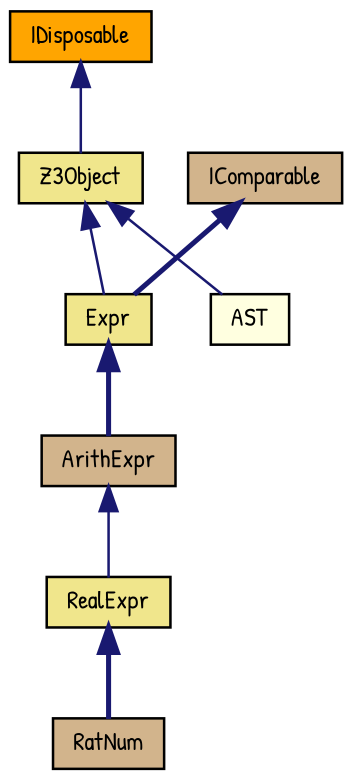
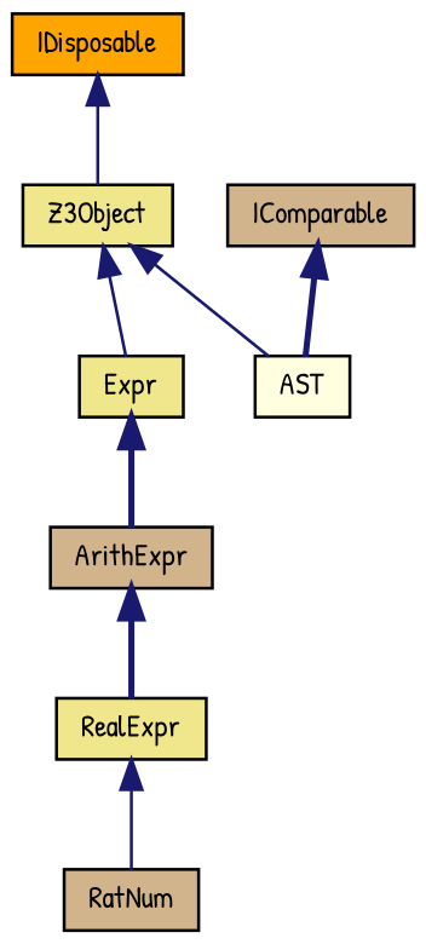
  digraph {
    fontname="Patrick Hand"
    node [color=black fillcolor=tan fontname="Patrick Hand" fontsize=10 shape=record style=filled]
    edge [color=midnightblue dir=back fontname="Patrick Hand" fontsize=10 labelfontname=Helvetica labelfontsize=10 style=bold]
    n1 [fontcolor=black height=0.2 label=RatNum width=0.4]
    n2 [fillcolor=khaki height=0.2 label=RealExpr width=0.4]
    n3 [height=0.2 label=ArithExpr width=0.4]
    n4 [fillcolor=khaki height=0.2 label=Expr width=0.4]
    n5 [fillcolor=lightyellow height=0.2 label=AST width=0.4]
    n6 [fillcolor=khaki height=0.2 label=Z3Object width=0.4]
    n7 [fillcolor=orange height=0.2 label=IDisposable width=0.4]
    n8 [height=0.2 label=IComparable width=0.4]
-   n2 -> n1
-   n3 -> n2 [style=solid]
+   n2 -> n1 [style=solid]
+   n3 -> n2
    n4 -> n3
    n6 -> n4 [style=solid]
    n6 -> n5 [style=solid]
    n7 -> n6 [style=solid]
-   n8 -> n4
+   n8 -> n5
  }
